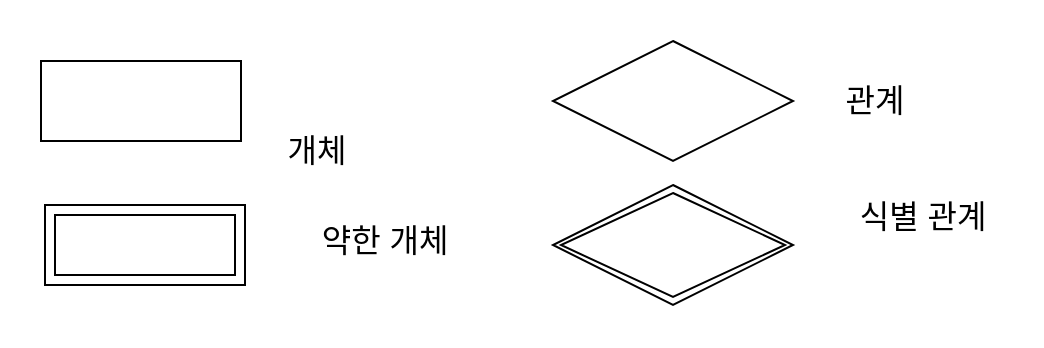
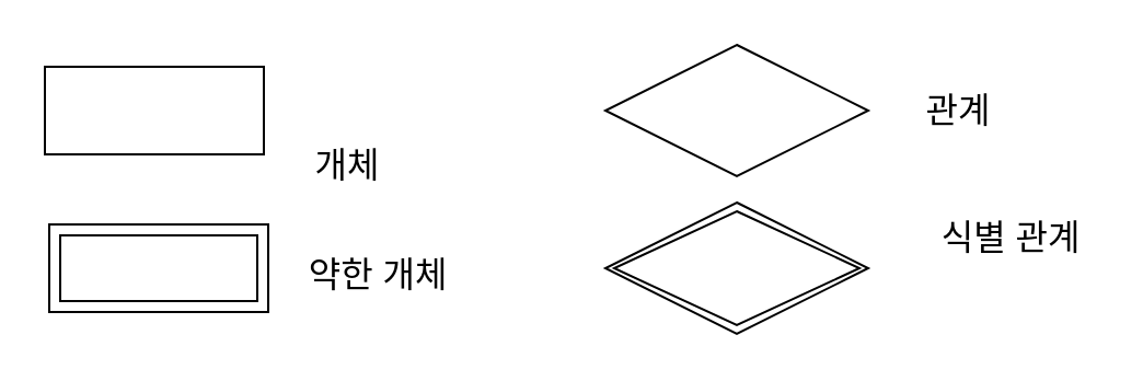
  <mxCell id="0" />
  <mxCell id="1" parent="0" />
  <mxCell id="2" value="" style="shape=ext;margin=3;double=1;whiteSpace=wrap;html=1;align=center;" vertex="1" parent="1"><mxGeometry x="22" y="102" width="100" height="40" as="geometry" /></mxCell>
  <mxCell id="3" value="" style="whiteSpace=wrap;html=1;align=center;" vertex="1" parent="1"><mxGeometry x="20" y="30" width="100" height="40" as="geometry" /></mxCell>
  <mxCell id="4" value="개체" style="text;html=1;align=center;verticalAlign=middle;resizable=0;points=[];autosize=1;strokeColor=none;fillColor=none;fontSize=16;" vertex="1" parent="1"><mxGeometry x="135" y="59.5" width="46" height="31" as="geometry" /></mxCell>
- <mxCell id="5" value="약한 개체" style="text;html=1;align=center;verticalAlign=middle;resizable=0;points=[];autosize=1;strokeColor=none;fillColor=none;fontSize=16;" vertex="1" parent="1"><mxGeometry x="153" y="104" width="78" height="31" as="geometry" /></mxCell>
+ <mxCell id="5" value="약한 개체" style="text;html=1;align=center;verticalAlign=middle;resizable=0;points=[];autosize=1;strokeColor=none;fillColor=none;fontSize=16;" vertex="1" parent="1"><mxGeometry x="133" y="109" width="78" height="31" as="geometry" /></mxCell>
  <mxCell id="6" value="" style="shape=rhombus;perimeter=rhombusPerimeter;whiteSpace=wrap;html=1;align=center;" vertex="1" parent="1"><mxGeometry x="276" y="20" width="120" height="60" as="geometry" /></mxCell>
  <mxCell id="7" value="관계" style="text;html=1;align=center;verticalAlign=middle;resizable=0;points=[];autosize=1;strokeColor=none;fillColor=none;fontSize=16;" vertex="1" parent="1"><mxGeometry x="414" y="34.5" width="46" height="31" as="geometry" /></mxCell>
  <mxCell id="8" value="" style="shape=rhombus;double=1;perimeter=rhombusPerimeter;whiteSpace=wrap;html=1;align=center;" vertex="1" parent="1"><mxGeometry x="276" y="92" width="120" height="60" as="geometry" /></mxCell>
  <mxCell id="9" value="식별 관계" style="text;html=1;align=center;verticalAlign=middle;resizable=0;points=[];autosize=1;strokeColor=none;fillColor=none;fontSize=16;" vertex="1" parent="1"><mxGeometry x="422" y="92" width="78" height="31" as="geometry" /></mxCell>
